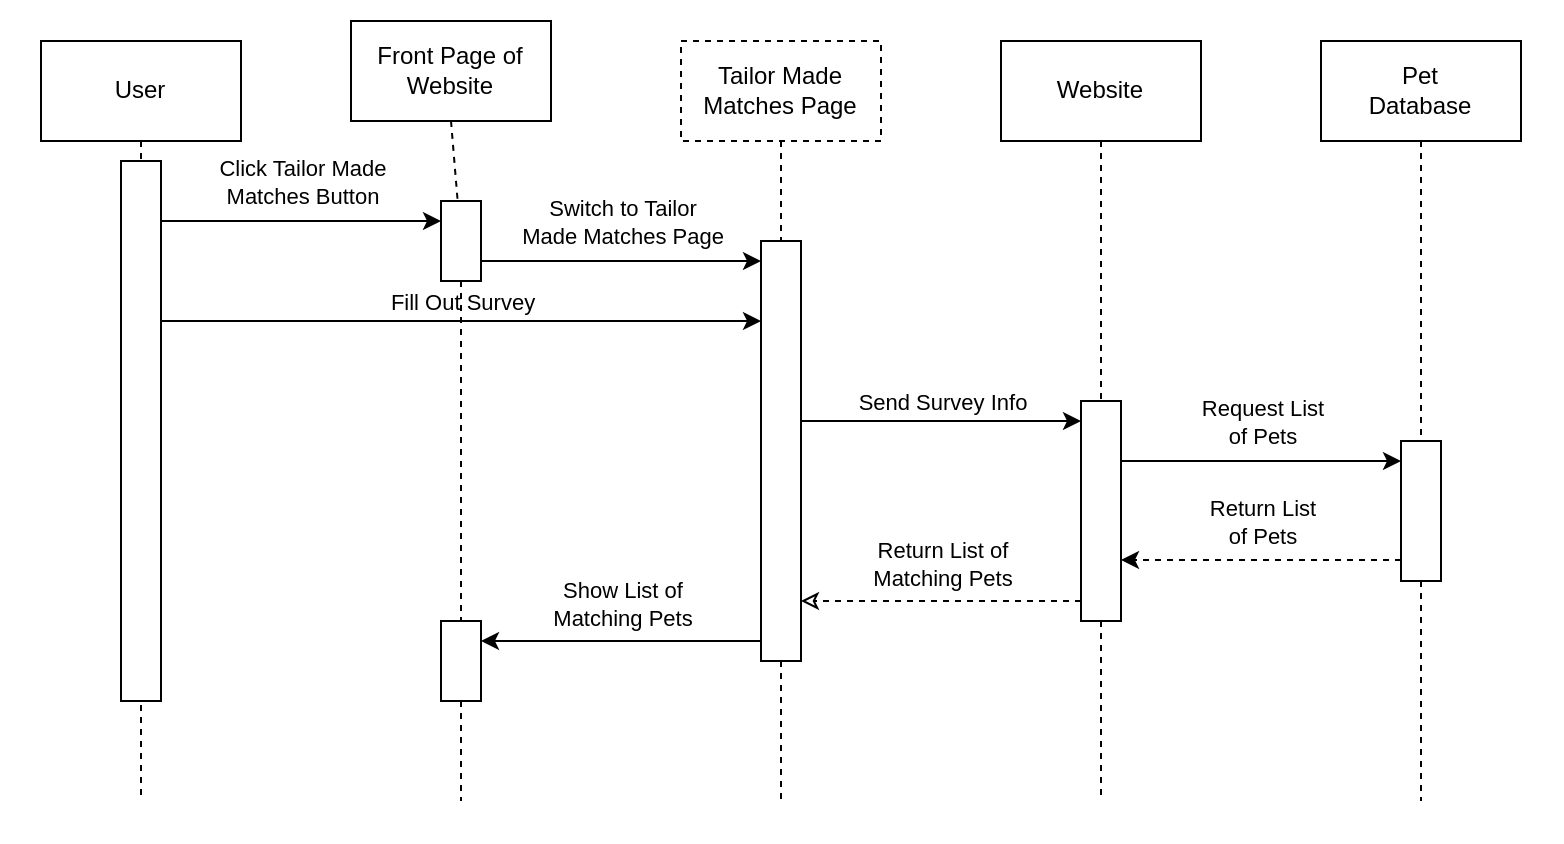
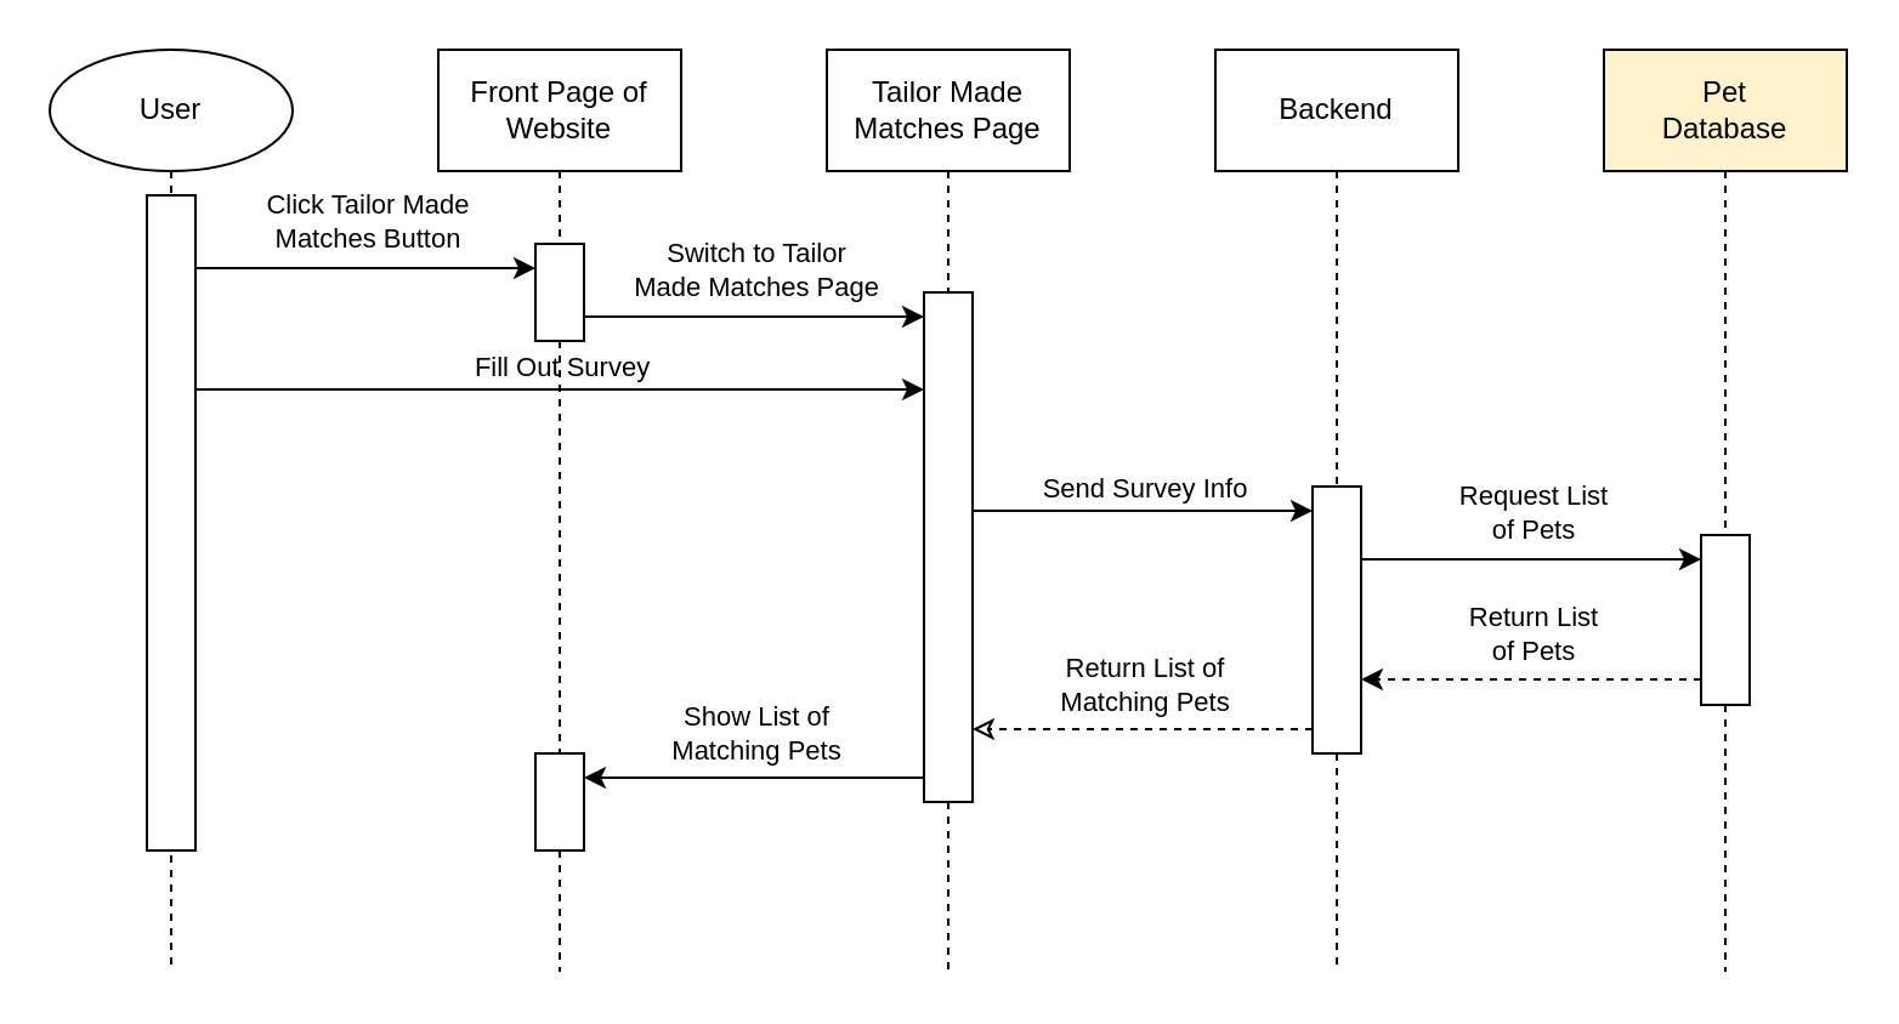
  <mxCell id="0" />
  <mxCell id="1" parent="0" />
  <mxCell id="2" style="edgeStyle=none;html=1;exitX=0.5;exitY=1;exitDx=0;exitDy=0;endArrow=none;endFill=0;dashed=1;" parent="1" source="3" edge="1"><mxGeometry relative="1" as="geometry"><mxPoint x="70" y="400" as="targetPoint" /></mxGeometry></mxCell>
- <mxCell id="3" value="User" style="whiteSpace=wrap;html=1;" parent="1" vertex="1"><mxGeometry x="20" y="20" width="100" height="50" as="geometry" /></mxCell>
+ <mxCell id="3" value="User" style="ellipse;whiteSpace=wrap;html=1;" parent="1" vertex="1"><mxGeometry x="20" y="20" width="100" height="50" as="geometry" /></mxCell>
  <mxCell id="4" style="edgeStyle=none;html=1;exitX=0.5;exitY=1;exitDx=0;exitDy=0;endArrow=none;endFill=0;dashed=1;" parent="1" source="26" edge="1"><mxGeometry relative="1" as="geometry"><mxPoint x="230" y="400" as="targetPoint" /></mxGeometry></mxCell>
- <mxCell id="5" value="Front Page of Website" style="whiteSpace=wrap;html=1;" parent="1" vertex="1"><mxGeometry x="175" y="10" width="100" height="50" as="geometry" /></mxCell>
+ <mxCell id="5" value="Front Page of Website" style="whiteSpace=wrap;html=1;" parent="1" vertex="1"><mxGeometry x="180" y="20" width="100" height="50" as="geometry" /></mxCell>
  <mxCell id="6" style="edgeStyle=none;html=1;exitX=0.5;exitY=1;exitDx=0;exitDy=0;endArrow=none;endFill=0;dashed=1;" parent="1" source="18" edge="1"><mxGeometry relative="1" as="geometry"><mxPoint x="390" y="400" as="targetPoint" /></mxGeometry></mxCell>
- <mxCell id="7" value="Tailor Made Matches Page" style="whiteSpace=wrap;html=1;dashed=1;" parent="1" vertex="1"><mxGeometry x="340" y="20" width="100" height="50" as="geometry" /></mxCell>
+ <mxCell id="7" value="Tailor Made Matches Page" style="whiteSpace=wrap;html=1;" parent="1" vertex="1"><mxGeometry x="340" y="20" width="100" height="50" as="geometry" /></mxCell>
  <mxCell id="8" style="edgeStyle=none;html=1;exitX=0.5;exitY=1;exitDx=0;exitDy=0;endArrow=none;endFill=0;dashed=1;" parent="1" source="24" edge="1"><mxGeometry relative="1" as="geometry"><mxPoint x="550" y="400" as="targetPoint" /></mxGeometry></mxCell>
- <mxCell id="9" value="Website" style="whiteSpace=wrap;html=1;" parent="1" vertex="1"><mxGeometry x="500" y="20" width="100" height="50" as="geometry" /></mxCell>
+ <mxCell id="9" value="Backend" style="whiteSpace=wrap;html=1;" parent="1" vertex="1"><mxGeometry x="500" y="20" width="100" height="50" as="geometry" /></mxCell>
  <mxCell id="10" style="edgeStyle=none;html=1;exitX=0.5;exitY=1;exitDx=0;exitDy=0;endArrow=none;endFill=0;dashed=1;" parent="1" source="30" edge="1"><mxGeometry relative="1" as="geometry"><mxPoint x="710" y="400" as="targetPoint" /></mxGeometry></mxCell>
- <mxCell id="11" value="Pet&lt;br&gt;Database" style="whiteSpace=wrap;html=1;" parent="1" vertex="1"><mxGeometry x="660" y="20" width="100" height="50" as="geometry" /></mxCell>
+ <mxCell id="11" value="Pet&lt;br&gt;Database" style="whiteSpace=wrap;html=1;fillColor=#fff2cc;" parent="1" vertex="1"><mxGeometry x="660" y="20" width="100" height="50" as="geometry" /></mxCell>
  <mxCell id="12" value="" style="whiteSpace=wrap;html=1;" parent="1" vertex="1"><mxGeometry x="60" y="80" width="20" height="270" as="geometry" /></mxCell>
  <mxCell id="13" value="" style="edgeStyle=none;html=1;exitX=0.5;exitY=1;exitDx=0;exitDy=0;endArrow=none;endFill=0;dashed=1;" parent="1" source="5" target="14" edge="1"><mxGeometry relative="1" as="geometry"><mxPoint x="230" y="400" as="targetPoint" /><mxPoint x="230" y="70" as="sourcePoint" /></mxGeometry></mxCell>
  <mxCell id="14" value="" style="whiteSpace=wrap;html=1;" parent="1" vertex="1"><mxGeometry x="220" y="100" width="20" height="40" as="geometry" /></mxCell>
  <mxCell id="15" value="" style="edgeStyle=none;orthogonalLoop=1;jettySize=auto;html=1;entryX=0;entryY=0.25;entryDx=0;entryDy=0;" parent="1" target="14" edge="1"><mxGeometry width="80" relative="1" as="geometry"><mxPoint x="80" y="110" as="sourcePoint" /><mxPoint x="160" y="110" as="targetPoint" /><Array as="points" /></mxGeometry></mxCell>
  <mxCell id="16" value="Click Tailor Made&lt;div&gt;Matches Button&lt;/div&gt;" style="edgeLabel;html=1;align=center;verticalAlign=middle;resizable=0;points=[];" parent="15" vertex="1" connectable="0"><mxGeometry x="0.135" relative="1" as="geometry"><mxPoint x="-9" y="-20" as="offset" /></mxGeometry></mxCell>
  <mxCell id="17" value="" style="edgeStyle=none;html=1;exitX=0.5;exitY=1;exitDx=0;exitDy=0;endArrow=none;endFill=0;dashed=1;" parent="1" source="7" target="18" edge="1"><mxGeometry relative="1" as="geometry"><mxPoint x="390" y="400" as="targetPoint" /><mxPoint x="390" y="70" as="sourcePoint" /></mxGeometry></mxCell>
  <mxCell id="18" value="" style="whiteSpace=wrap;html=1;" parent="1" vertex="1"><mxGeometry x="380" y="120" width="20" height="210" as="geometry" /></mxCell>
  <mxCell id="19" value="" style="edgeStyle=none;orthogonalLoop=1;jettySize=auto;html=1;entryX=0;entryY=0.25;entryDx=0;entryDy=0;" parent="1" edge="1"><mxGeometry width="80" relative="1" as="geometry"><mxPoint x="240" y="130" as="sourcePoint" /><mxPoint x="380" y="130" as="targetPoint" /><Array as="points" /></mxGeometry></mxCell>
  <mxCell id="20" value="Switch to Tailor&lt;div&gt;Made Matches Page&lt;/div&gt;" style="edgeLabel;html=1;align=center;verticalAlign=middle;resizable=0;points=[];" parent="19" vertex="1" connectable="0"><mxGeometry x="0.135" relative="1" as="geometry"><mxPoint x="-9" y="-20" as="offset" /></mxGeometry></mxCell>
  <mxCell id="21" value="" style="edgeStyle=none;orthogonalLoop=1;jettySize=auto;html=1;entryX=0.5;entryY=0.25;entryDx=0;entryDy=0;entryPerimeter=0;" parent="1" edge="1"><mxGeometry width="80" relative="1" as="geometry"><mxPoint x="80" y="160" as="sourcePoint" /><mxPoint x="380" y="160" as="targetPoint" /><Array as="points" /></mxGeometry></mxCell>
  <mxCell id="22" value="Fill Out Survey" style="edgeLabel;html=1;align=center;verticalAlign=middle;resizable=0;points=[];" parent="21" vertex="1" connectable="0"><mxGeometry x="0.135" relative="1" as="geometry"><mxPoint x="-20" y="-10" as="offset" /></mxGeometry></mxCell>
  <mxCell id="23" value="" style="edgeStyle=none;html=1;exitX=0.5;exitY=1;exitDx=0;exitDy=0;endArrow=none;endFill=0;dashed=1;" parent="1" source="9" target="24" edge="1"><mxGeometry relative="1" as="geometry"><mxPoint x="550" y="400" as="targetPoint" /><mxPoint x="550" y="70" as="sourcePoint" /></mxGeometry></mxCell>
  <mxCell id="24" value="" style="whiteSpace=wrap;html=1;" parent="1" vertex="1"><mxGeometry x="540" y="200" width="20" height="110" as="geometry" /></mxCell>
  <mxCell id="25" value="" style="edgeStyle=none;html=1;exitX=0.5;exitY=1;exitDx=0;exitDy=0;endArrow=none;endFill=0;dashed=1;" parent="1" source="14" target="26" edge="1"><mxGeometry relative="1" as="geometry"><mxPoint x="230" y="400" as="targetPoint" /><mxPoint x="230" y="140" as="sourcePoint" /></mxGeometry></mxCell>
  <mxCell id="26" value="" style="whiteSpace=wrap;html=1;" parent="1" vertex="1"><mxGeometry x="220" y="310" width="20" height="40" as="geometry" /></mxCell>
  <mxCell id="27" value="" style="edgeStyle=none;orthogonalLoop=1;jettySize=auto;html=1;entryX=0;entryY=0.25;entryDx=0;entryDy=0;" parent="1" edge="1"><mxGeometry width="80" relative="1" as="geometry"><mxPoint x="400" y="210" as="sourcePoint" /><mxPoint x="540" y="210" as="targetPoint" /><Array as="points" /></mxGeometry></mxCell>
  <mxCell id="28" value="Send Survey Info" style="edgeLabel;html=1;align=center;verticalAlign=middle;resizable=0;points=[];" parent="27" vertex="1" connectable="0"><mxGeometry x="0.135" relative="1" as="geometry"><mxPoint x="-9" y="-10" as="offset" /></mxGeometry></mxCell>
  <mxCell id="29" value="" style="edgeStyle=none;html=1;exitX=0.5;exitY=1;exitDx=0;exitDy=0;endArrow=none;endFill=0;dashed=1;" parent="1" source="11" target="30" edge="1"><mxGeometry relative="1" as="geometry"><mxPoint x="710" y="400" as="targetPoint" /><mxPoint x="710" y="70" as="sourcePoint" /></mxGeometry></mxCell>
  <mxCell id="30" value="" style="whiteSpace=wrap;html=1;" parent="1" vertex="1"><mxGeometry x="700" y="220" width="20" height="70" as="geometry" /></mxCell>
  <mxCell id="31" value="" style="edgeStyle=none;orthogonalLoop=1;jettySize=auto;html=1;entryX=0;entryY=0.25;entryDx=0;entryDy=0;" parent="1" edge="1"><mxGeometry width="80" relative="1" as="geometry"><mxPoint x="560" y="230" as="sourcePoint" /><mxPoint x="700" y="230" as="targetPoint" /><Array as="points" /></mxGeometry></mxCell>
  <mxCell id="32" value="Request List&lt;div&gt;of Pets&lt;/div&gt;" style="edgeLabel;html=1;align=center;verticalAlign=middle;resizable=0;points=[];" parent="31" vertex="1" connectable="0"><mxGeometry x="0.135" relative="1" as="geometry"><mxPoint x="-9" y="-20" as="offset" /></mxGeometry></mxCell>
  <mxCell id="33" value="" style="edgeStyle=none;orthogonalLoop=1;jettySize=auto;html=1;dashed=1;" parent="1" edge="1"><mxGeometry width="80" relative="1" as="geometry"><mxPoint x="700" y="279.47" as="sourcePoint" /><mxPoint x="560" y="279.47" as="targetPoint" /><Array as="points" /></mxGeometry></mxCell>
  <mxCell id="34" value="Return List&lt;div&gt;of Pets&lt;/div&gt;" style="edgeLabel;html=1;align=center;verticalAlign=middle;resizable=0;points=[];" parent="33" vertex="1" connectable="0"><mxGeometry x="0.135" relative="1" as="geometry"><mxPoint x="9" y="-19" as="offset" /></mxGeometry></mxCell>
  <mxCell id="35" value="" style="edgeStyle=none;orthogonalLoop=1;jettySize=auto;html=1;dashed=1;endArrow=classic;endFill=0;" parent="1" edge="1"><mxGeometry width="80" relative="1" as="geometry"><mxPoint x="540" y="300" as="sourcePoint" /><mxPoint x="400" y="300" as="targetPoint" /><Array as="points" /></mxGeometry></mxCell>
  <mxCell id="36" value="Return List of&lt;div&gt;Matching Pets&lt;/div&gt;" style="edgeLabel;html=1;align=center;verticalAlign=middle;resizable=0;points=[];" parent="35" vertex="1" connectable="0"><mxGeometry x="0.135" relative="1" as="geometry"><mxPoint x="9" y="-19" as="offset" /></mxGeometry></mxCell>
  <mxCell id="37" value="" style="edgeStyle=none;orthogonalLoop=1;jettySize=auto;html=1;" parent="1" edge="1"><mxGeometry width="80" relative="1" as="geometry"><mxPoint x="380" y="320" as="sourcePoint" /><mxPoint x="240" y="320" as="targetPoint" /><Array as="points" /></mxGeometry></mxCell>
  <mxCell id="38" value="&lt;div&gt;Show List of&lt;/div&gt;&lt;div&gt;Matching Pets&lt;/div&gt;" style="edgeLabel;html=1;align=center;verticalAlign=middle;resizable=0;points=[];" parent="37" vertex="1" connectable="0"><mxGeometry x="0.135" relative="1" as="geometry"><mxPoint x="9" y="-19" as="offset" /></mxGeometry></mxCell>
